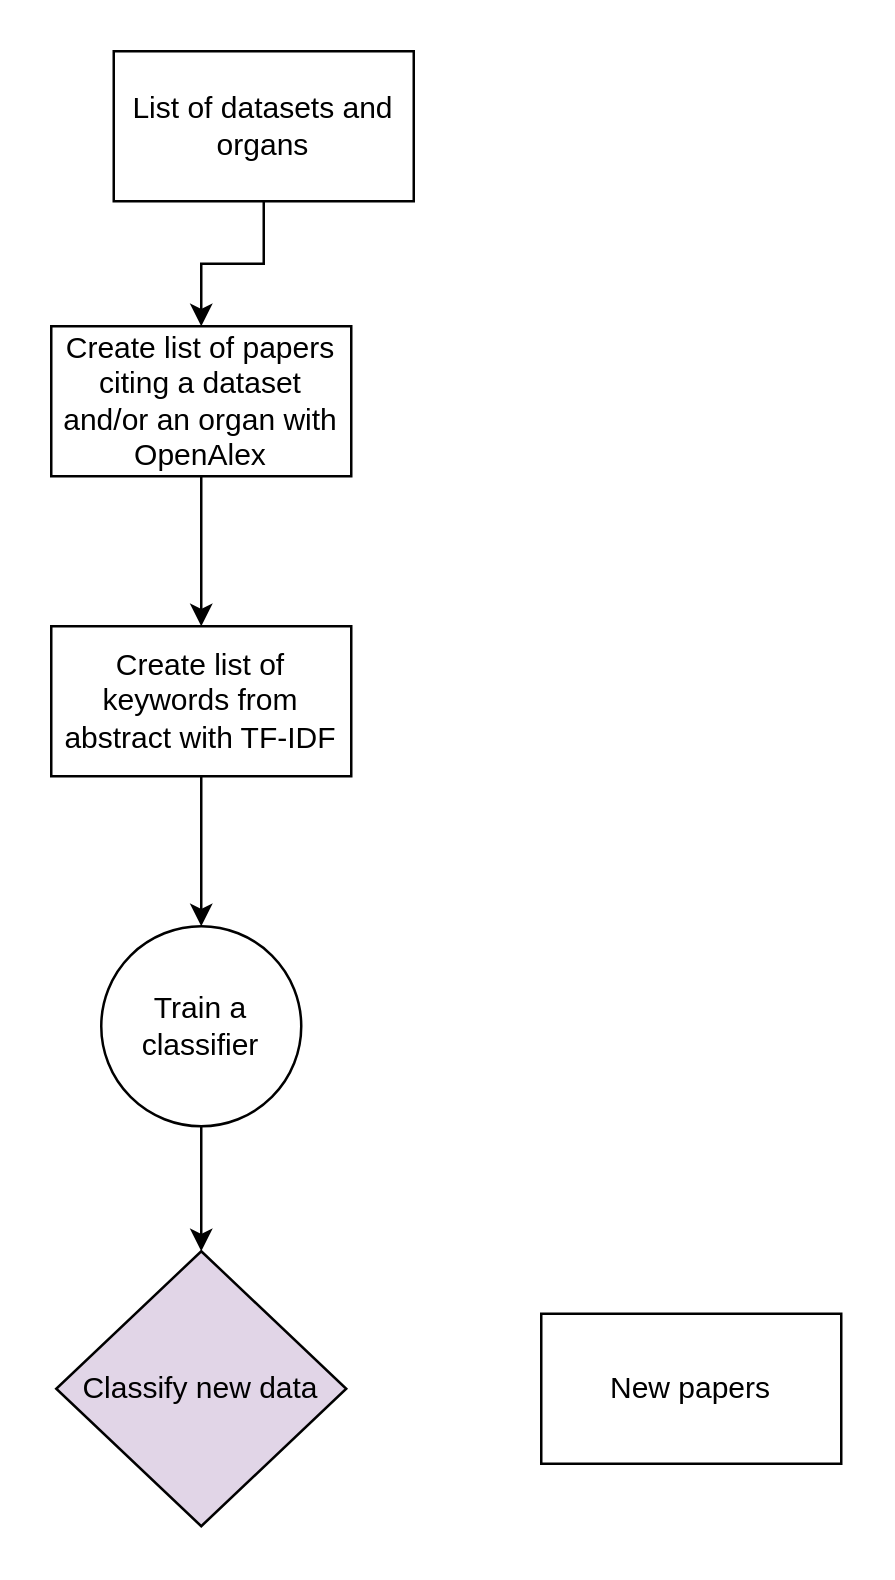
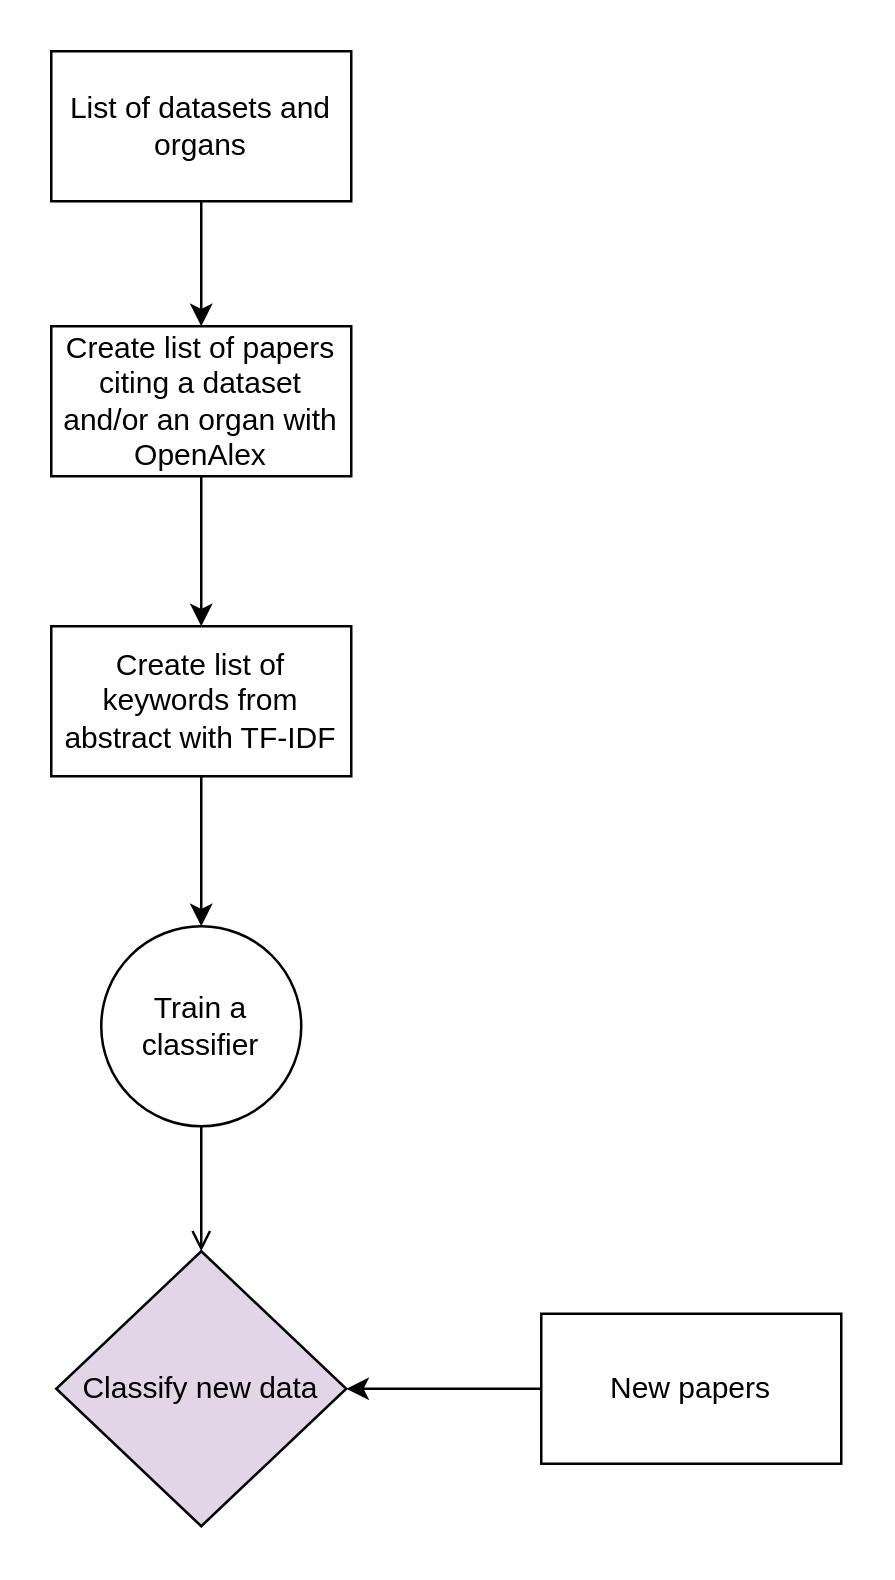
  <mxCell id="0" />
  <mxCell id="1" parent="0" />
  <mxCell id="2" value="" style="edgeStyle=orthogonalEdgeStyle;rounded=0;orthogonalLoop=1;jettySize=auto;html=1;" edge="1" parent="1" source="3" target="5"><mxGeometry relative="1" as="geometry" /></mxCell>
- <mxCell id="3" value="List of datasets and organs" style="rounded=0;whiteSpace=wrap;html=1;" vertex="1" parent="1"><mxGeometry x="45" y="20" width="120" height="60" as="geometry" /></mxCell>
+ <mxCell id="3" value="List of datasets and organs" style="rounded=0;whiteSpace=wrap;html=1;" vertex="1" parent="1"><mxGeometry x="20" y="20" width="120" height="60" as="geometry" /></mxCell>
  <mxCell id="4" value="" style="edgeStyle=orthogonalEdgeStyle;rounded=0;orthogonalLoop=1;jettySize=auto;html=1;" edge="1" parent="1" source="5" target="7"><mxGeometry relative="1" as="geometry" /></mxCell>
  <mxCell id="5" value="&lt;div&gt;Create list of papers&lt;/div&gt;&lt;div&gt;citing a dataset and/or an organ with OpenAlex&lt;/div&gt;" style="rounded=0;whiteSpace=wrap;html=1;" vertex="1" parent="1"><mxGeometry x="20" y="130" width="120" height="60" as="geometry" /></mxCell>
  <mxCell id="6" value="" style="edgeStyle=orthogonalEdgeStyle;rounded=0;orthogonalLoop=1;jettySize=auto;html=1;" edge="1" parent="1" source="7" target="9"><mxGeometry relative="1" as="geometry" /></mxCell>
  <mxCell id="7" value="Create list of keywords from abstract with TF-IDF" style="rounded=0;whiteSpace=wrap;html=1;" vertex="1" parent="1"><mxGeometry x="20" y="250" width="120" height="60" as="geometry" /></mxCell>
- <mxCell id="8" value="" style="edgeStyle=orthogonalEdgeStyle;rounded=0;orthogonalLoop=1;jettySize=auto;html=1;" edge="1" parent="1" source="9" target="10"><mxGeometry relative="1" as="geometry" /></mxCell>
+ <mxCell id="8" value="" style="edgeStyle=orthogonalEdgeStyle;rounded=0;orthogonalLoop=1;jettySize=auto;html=1;endArrow=open;" edge="1" parent="1" source="9" target="10"><mxGeometry relative="1" as="geometry" /></mxCell>
  <mxCell id="9" value="Train a classifier" style="ellipse;whiteSpace=wrap;html=1;rounded=0;" vertex="1" parent="1"><mxGeometry x="40" y="370" width="80" height="80" as="geometry" /></mxCell>
  <mxCell id="10" value="Classify new data" style="rhombus;whiteSpace=wrap;html=1;rounded=0;fillColor=#e1d5e7;" vertex="1" parent="1"><mxGeometry x="22" y="500" width="116" height="110" as="geometry" /></mxCell>
+ <mxCell id="11" value="" style="edgeStyle=orthogonalEdgeStyle;rounded=0;orthogonalLoop=1;jettySize=auto;html=1;" edge="1" parent="1" source="12" target="10"><mxGeometry relative="1" as="geometry" /></mxCell>
  <mxCell id="12" value="New papers" style="rounded=0;whiteSpace=wrap;html=1;" vertex="1" parent="1"><mxGeometry x="216" y="525" width="120" height="60" as="geometry" /></mxCell>
